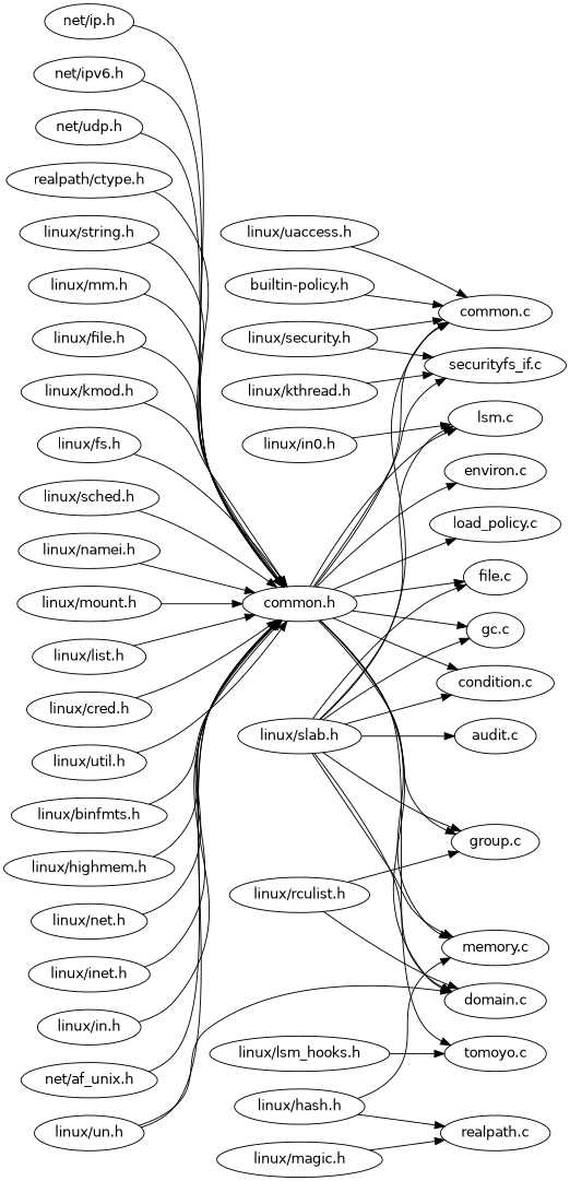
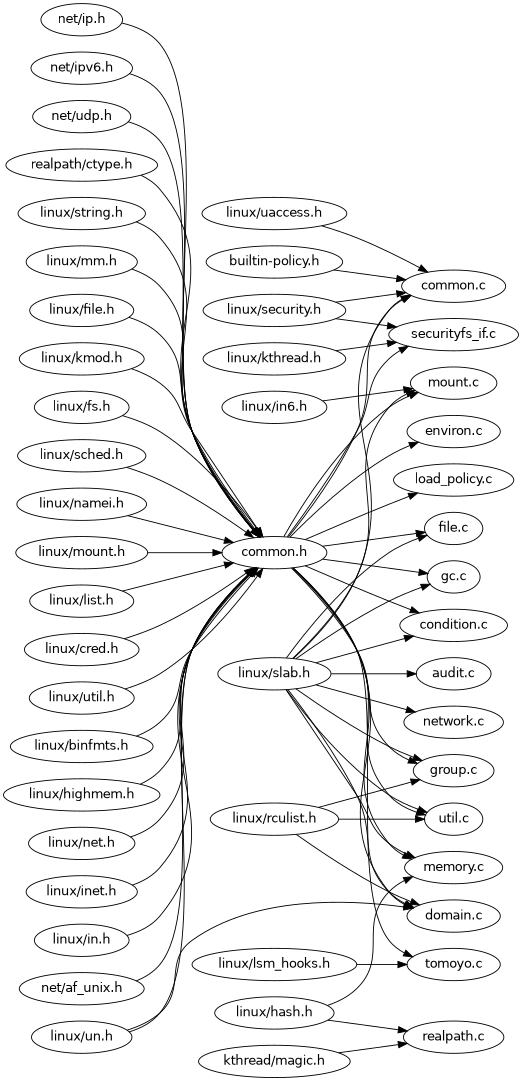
  digraph {
    clusterrank=local
    fontname="DejaVu Sans"
    fontsize=16
    rankdir=LR
    node [fontname="DejaVu Sans"]
    edge [fontname="DejaVu Sans"]
    "common.h"
    "common.c"
    "condition.c"
    "domain.c"
    "environ.c"
    "file.c"
    "gc.c"
    "group.c"
    "load_policy.c"
    "memory.c"
-   "mount.c" [label="lsm.c"]
+   "mount.c"
    "securityfs_if.c"
    "tomoyo.c"
+   "util.c"
    "linux/slab.h"
    "audit.c"
+   "network.c"
    "linux/uaccess.h"
    "linux/security.h"
    "builtin-policy.h"
    n21 [label="realpath/ctype.h"]
    "linux/string.h"
    "linux/mm.h"
    "linux/file.h"
    "linux/kmod.h"
    "linux/fs.h"
    "linux/sched.h"
    "linux/namei.h"
    "linux/mount.h"
    "linux/list.h"
    "linux/cred.h"
    n32 [label="linux/util.h"]
    "linux/binfmts.h"
    "linux/highmem.h"
    "linux/net.h"
    "linux/inet.h"
    "linux/in.h"
-   "linux/in6.h" [label="linux/in0.h"]
+   "linux/in6.h"
    "linux/un.h"
    "net/af_unix.h"
    "net/ip.h"
    "net/ipv6.h"
    "net/udp.h"
    "linux/rculist.h"
    "linux/kthread.h"
    "linux/hash.h"
    "realpath.c"
-   "linux/magic.h"
+   "linux/magic.h" [label="kthread/magic.h"]
    "linux/lsm_hooks.h"
    "common.h" -> "common.c"
    "common.h" -> "condition.c"
    "common.h" -> "domain.c"
    "common.h" -> "environ.c"
    "common.h" -> "file.c"
    "common.h" -> "gc.c"
    "common.h" -> "group.c"
    "common.h" -> "load_policy.c"
    "common.h" -> "memory.c"
    "common.h" -> "mount.c"
    "common.h" -> "securityfs_if.c"
    "common.h" -> "tomoyo.c"
+   "common.h" -> "util.c"
    "linux/slab.h" -> "common.c"
    "linux/slab.h" -> "condition.c"
    "linux/slab.h" -> "domain.c"
    "linux/slab.h" -> "file.c"
    "linux/slab.h" -> "gc.c"
    "linux/slab.h" -> "group.c"
    "linux/slab.h" -> "memory.c"
    "linux/slab.h" -> "mount.c"
+   "linux/slab.h" -> "util.c"
    "linux/slab.h" -> "audit.c"
+   "linux/slab.h" -> "network.c"
    "linux/uaccess.h" -> "common.c"
    "linux/security.h" -> "common.c"
    "linux/security.h" -> "securityfs_if.c"
    "builtin-policy.h" -> "common.c"
    n21 -> "common.h"
    "linux/string.h" -> "common.h"
    "linux/mm.h" -> "common.h"
    "linux/file.h" -> "common.h"
    "linux/kmod.h" -> "common.h"
    "linux/fs.h" -> "common.h"
    "linux/sched.h" -> "common.h"
    "linux/namei.h" -> "common.h"
    "linux/mount.h" -> "common.h"
    "linux/list.h" -> "common.h"
    "linux/cred.h" -> "common.h"
    n32 -> "common.h"
    "linux/binfmts.h" -> "common.h"
    "linux/highmem.h" -> "common.h"
    "linux/net.h" -> "common.h"
    "linux/inet.h" -> "common.h"
    "linux/in.h" -> "common.h"
    "linux/in6.h" -> "mount.c"
    "linux/un.h" -> "common.h"
    "linux/un.h" -> "domain.c"
    "net/af_unix.h" -> "common.h"
    "net/ip.h" -> "common.h"
    "net/ipv6.h" -> "common.h"
    "net/udp.h" -> "common.h"
    "linux/rculist.h" -> "domain.c"
    "linux/rculist.h" -> "group.c"
+   "linux/rculist.h" -> "util.c"
    "linux/kthread.h" -> "securityfs_if.c"
    "linux/hash.h" -> "memory.c"
    "linux/hash.h" -> "realpath.c"
    "linux/magic.h" -> "realpath.c"
    "linux/lsm_hooks.h" -> "tomoyo.c"
  }
